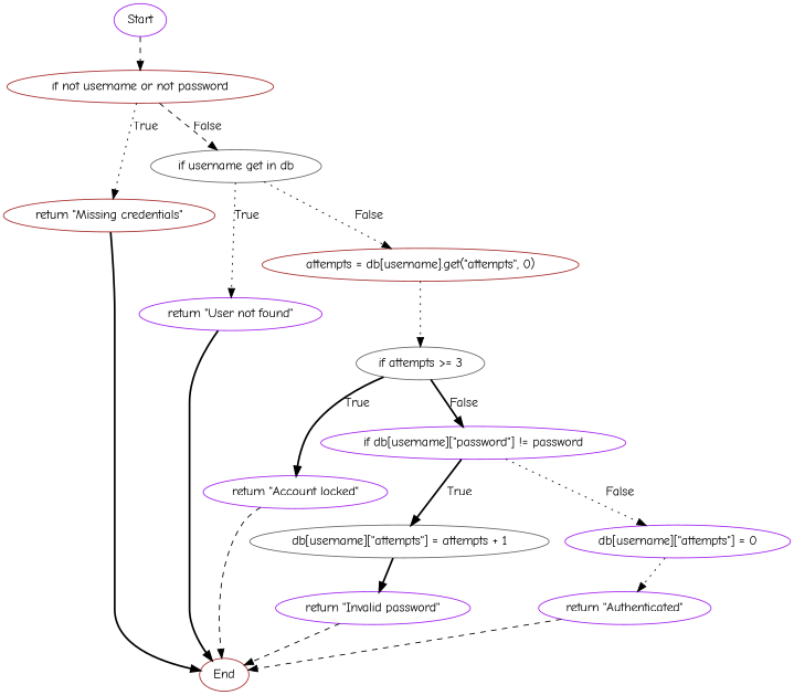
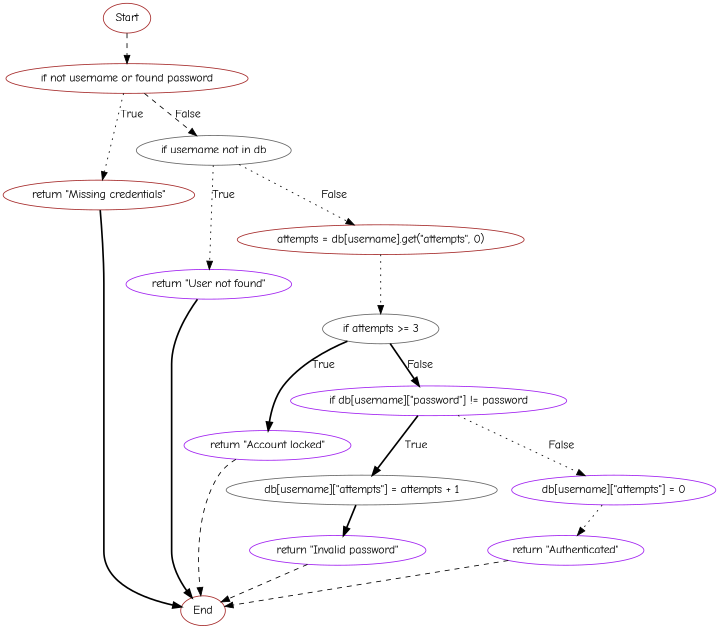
  strict digraph {
    fontname="Comic Neue"
    node [color=purple fontname="Comic Neue"]
    edge [fontname="Comic Neue" style=dotted]
-   n1 [label=Start]
-   n2 [color=brown label="if not username or not password"]
+   n1 [color=brown label=Start]
+   n2 [color=brown label="if not username or found password"]
    n3 [color=brown label="return \"Missing credentials\""]
-   n4 [color=gray40 label="if username get in db"]
+   n4 [color=gray40 label="if username not in db"]
    n5 [color=brown label=End]
    n6 [label="return \"User not found\""]
    n7 [color=brown label="attempts = db[username].get(\"attempts\", 0)"]
    n8 [color=gray40 label="if attempts >= 3"]
    n9 [label="return \"Account locked\""]
    n10 [label="if db[username][\"password\"] != password"]
    n11 [color=gray40 label="db[username][\"attempts\"] = attempts + 1"]
    n12 [label="db[username][\"attempts\"] = 0"]
    n13 [label="return \"Invalid password\""]
    n14 [label="return \"Authenticated\""]
    n1 -> n2 [style=dashed]
    n2 -> n3 [label=True]
    n2 -> n4 [label=False style=dashed]
    n3 -> n5 [style=bold]
    n4 -> n6 [label=True]
    n4 -> n7 [label=False]
    n6 -> n5 [style=bold]
    n7 -> n8
    n8 -> n9 [label=True style=bold]
    n8 -> n10 [label=False style=bold]
    n9 -> n5 [style=dashed]
    n10 -> n11 [label=True style=bold]
    n10 -> n12 [label=False]
    n11 -> n13 [style=bold]
    n12 -> n14
    n13 -> n5 [style=dashed]
    n14 -> n5 [style=dashed]
  }
